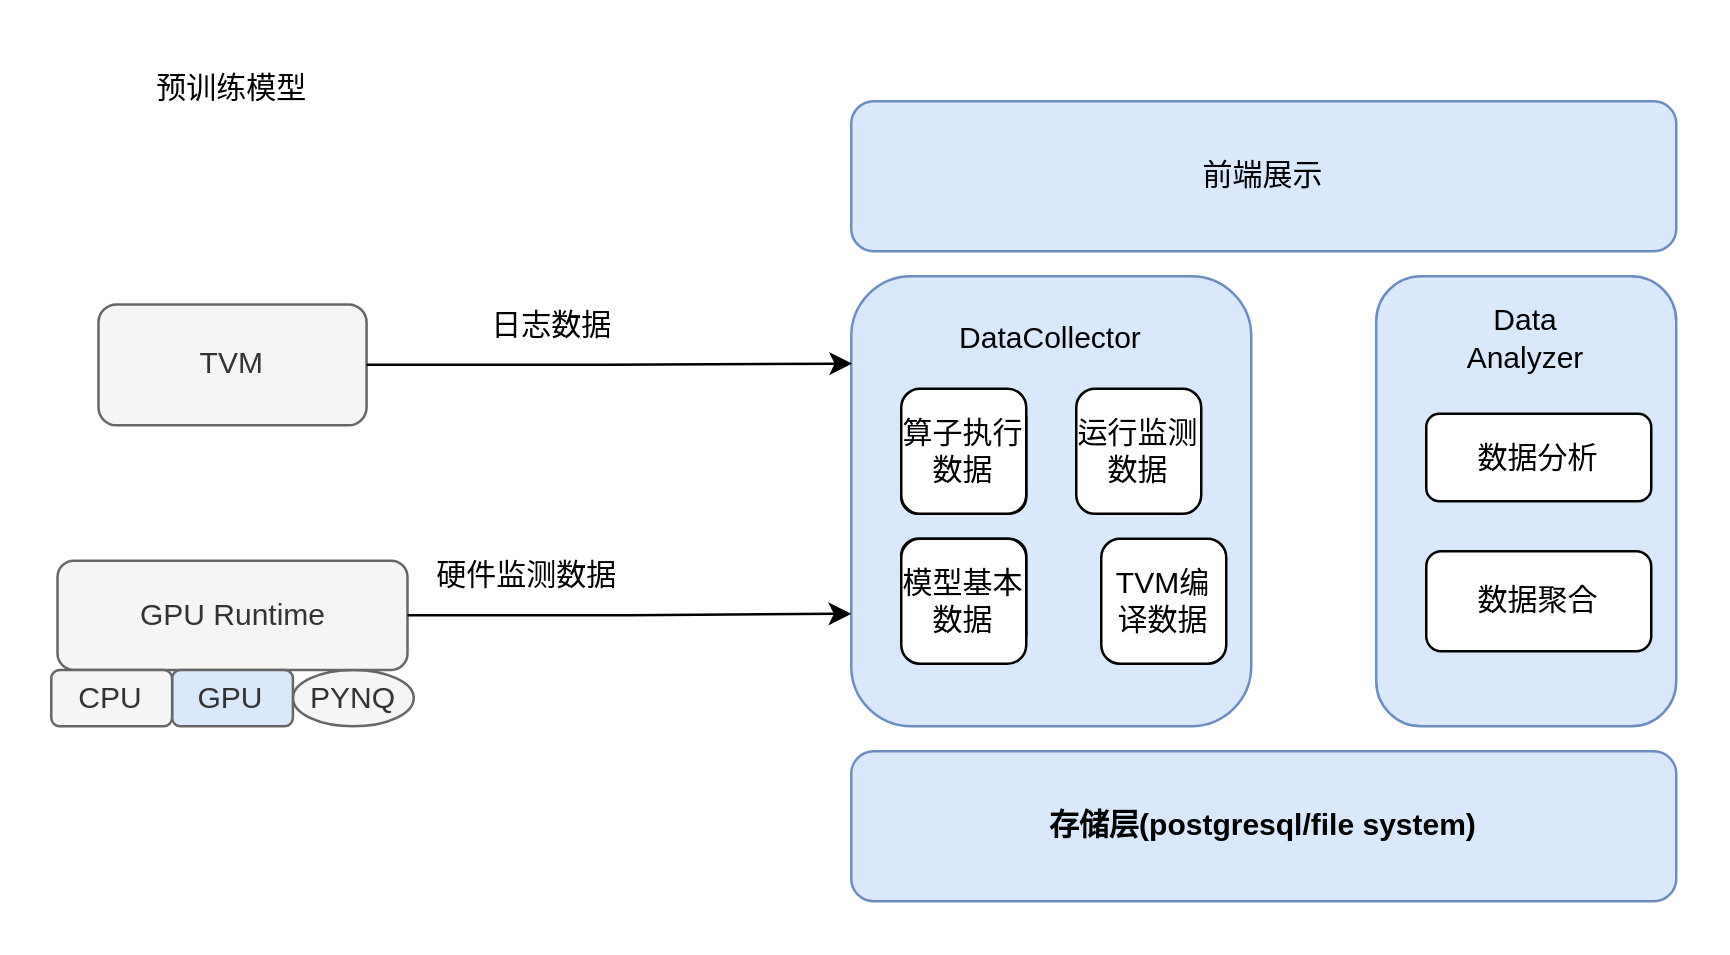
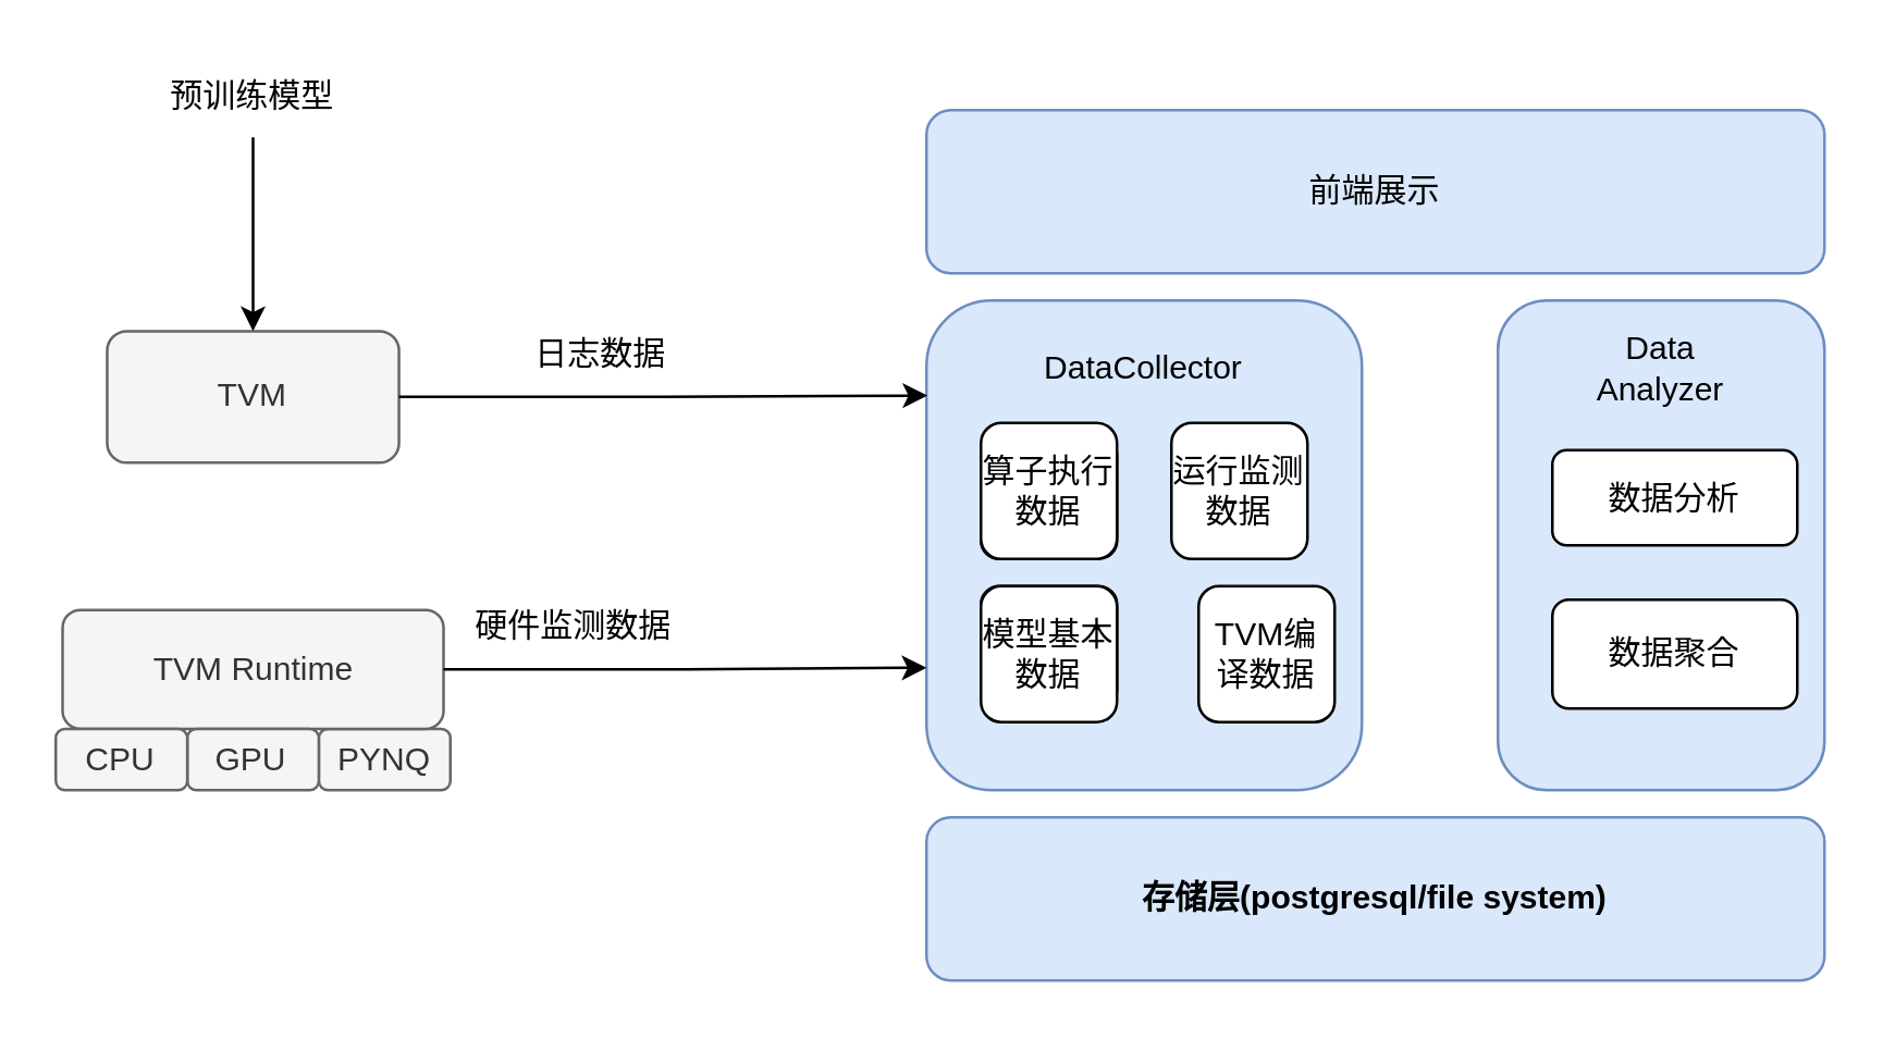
  <mxCell id="0" />
  <mxCell id="1" parent="0" />
  <mxCell id="2" value="" style="rounded=1;whiteSpace=wrap;html=1;fillColor=#dae8fc;strokeColor=#6c8ebf;" vertex="1" parent="1"><mxGeometry x="340" y="110" width="160" height="180" as="geometry" /></mxCell>
  <mxCell id="3" value="算子执行数据" style="rounded=1;whiteSpace=wrap;html=1;" vertex="1" parent="1"><mxGeometry x="360" y="160" width="50" height="45" as="geometry" /></mxCell>
  <mxCell id="4" value="存储层(postgresql/file system)" style="rounded=1;whiteSpace=wrap;html=1;fontStyle=1;fillColor=#dae8fc;strokeColor=#6c8ebf;" vertex="1" parent="1"><mxGeometry x="340" y="300" width="330" height="60" as="geometry" /></mxCell>
  <mxCell id="5" value="DataCollector" style="text;html=1;strokeColor=none;fillColor=none;align=center;verticalAlign=middle;whiteSpace=wrap;rounded=0;" vertex="1" parent="1"><mxGeometry x="380" y="120" width="80" height="30" as="geometry" /></mxCell>
  <mxCell id="6" value="" style="rounded=1;whiteSpace=wrap;html=1;fillColor=#dae8fc;strokeColor=#6c8ebf;" vertex="1" parent="1"><mxGeometry x="550" y="110" width="120" height="180" as="geometry" /></mxCell>
  <mxCell id="7" value="Data&lt;br&gt;Analyzer" style="text;html=1;strokeColor=none;fillColor=none;align=center;verticalAlign=middle;whiteSpace=wrap;rounded=0;" vertex="1" parent="1"><mxGeometry x="580" y="120" width="60" height="30" as="geometry" /></mxCell>
  <mxCell id="8" value="数据分析" style="rounded=1;whiteSpace=wrap;html=1;" vertex="1" parent="1"><mxGeometry x="570" y="165" width="90" height="35" as="geometry" /></mxCell>
  <mxCell id="9" value="数据聚合" style="rounded=1;whiteSpace=wrap;html=1;" vertex="1" parent="1"><mxGeometry x="570" y="220" width="90" height="40" as="geometry" /></mxCell>
  <mxCell id="10" value="前端展示" style="rounded=1;whiteSpace=wrap;html=1;fillColor=#dae8fc;strokeColor=#6c8ebf;" vertex="1" parent="1"><mxGeometry x="340" y="40" width="330" height="60" as="geometry" /></mxCell>
  <mxCell id="11" value="模型基本数据" style="rounded=1;whiteSpace=wrap;html=1;" vertex="1" parent="1"><mxGeometry x="360" y="215" width="50" height="45" as="geometry" /></mxCell>
  <mxCell id="12" value="TVM编译数据" style="rounded=1;whiteSpace=wrap;html=1;" vertex="1" parent="1"><mxGeometry x="440" y="215" width="50" height="50" as="geometry" /></mxCell>
  <mxCell id="13" value="算子执行数据" style="rounded=1;whiteSpace=wrap;html=1;" vertex="1" parent="1"><mxGeometry x="360" y="155" width="50" height="50" as="geometry" /></mxCell>
  <mxCell id="14" value="运行监测数据" style="rounded=1;whiteSpace=wrap;html=1;" vertex="1" parent="1"><mxGeometry x="430" y="155" width="50" height="50" as="geometry" /></mxCell>
  <mxCell id="15" value="模型基本数据" style="rounded=1;whiteSpace=wrap;html=1;" vertex="1" parent="1"><mxGeometry x="360" y="215" width="50" height="50" as="geometry" /></mxCell>
  <mxCell id="16" value="" style="group" vertex="1" connectable="0" parent="1"><mxGeometry x="20" y="20" width="145.01" height="270" as="geometry" /></mxCell>
  <mxCell id="17" value="TVM" style="rounded=1;whiteSpace=wrap;html=1;fillColor=#f5f5f5;strokeColor=#666666;fontColor=#333333;" vertex="1" parent="16"><mxGeometry x="18.886" y="101.25" width="107.24" height="48.375" as="geometry" /></mxCell>
+ <mxCell id="18" style="edgeStyle=orthogonalEdgeStyle;rounded=0;orthogonalLoop=1;jettySize=auto;html=1;" edge="1" parent="16" source="19" target="17"><mxGeometry relative="1" as="geometry" /></mxCell>
  <mxCell id="19" value="预训练模型" style="text;html=1;align=center;verticalAlign=middle;resizable=0;points=[];autosize=1;strokeColor=none;fillColor=none;" vertex="1" parent="16"><mxGeometry x="32.496" width="80" height="30" as="geometry" /></mxCell>
  <mxCell id="20" value="" style="group" vertex="1" connectable="0" parent="16"><mxGeometry x="0.01" y="213.75" width="145.0" height="56.25" as="geometry" /></mxCell>
- <mxCell id="21" value="PYNQ" style="ellipse;whiteSpace=wrap;html=1;fillColor=#f5f5f5;strokeColor=#666666;fontColor=#333333;" vertex="1" parent="20"><mxGeometry x="96.667" y="33.75" width="48.333" height="22.5" as="geometry" /></mxCell>
- <mxCell id="22" value="GPU Runtime" style="rounded=1;whiteSpace=wrap;html=1;fillColor=#f5f5f5;strokeColor=#666666;fontColor=#333333;" vertex="1" parent="20"><mxGeometry x="2.5" y="-10" width="140" height="43.75" as="geometry" /></mxCell>
- <mxCell id="23" value="GPU" style="rounded=1;whiteSpace=wrap;html=1;fillColor=#dae8fc;strokeColor=#666666;fontColor=#333333;" vertex="1" parent="20"><mxGeometry x="48.333" y="33.75" width="48.333" height="22.5" as="geometry" /></mxCell>
+ <mxCell id="21" value="PYNQ" style="rounded=1;whiteSpace=wrap;html=1;fillColor=#f5f5f5;strokeColor=#666666;fontColor=#333333;" vertex="1" parent="20"><mxGeometry x="96.667" y="33.75" width="48.333" height="22.5" as="geometry" /></mxCell>
+ <mxCell id="22" value="TVM Runtime" style="rounded=1;whiteSpace=wrap;html=1;fillColor=#f5f5f5;strokeColor=#666666;fontColor=#333333;" vertex="1" parent="20"><mxGeometry x="2.5" y="-10" width="140" height="43.75" as="geometry" /></mxCell>
+ <mxCell id="23" value="GPU" style="rounded=1;whiteSpace=wrap;html=1;fillColor=#f5f5f5;strokeColor=#666666;fontColor=#333333;" vertex="1" parent="20"><mxGeometry x="48.333" y="33.75" width="48.333" height="22.5" as="geometry" /></mxCell>
  <mxCell id="24" value="CPU" style="rounded=1;whiteSpace=wrap;html=1;fillColor=#f5f5f5;strokeColor=#666666;fontColor=#333333;" vertex="1" parent="20"><mxGeometry y="33.75" width="48.333" height="22.5" as="geometry" /></mxCell>
  <mxCell id="25" style="edgeStyle=orthogonalEdgeStyle;rounded=0;orthogonalLoop=1;jettySize=auto;html=1;exitX=1;exitY=0.5;exitDx=0;exitDy=0;entryX=0.002;entryY=0.194;entryDx=0;entryDy=0;entryPerimeter=0;" edge="1" parent="1" source="17" target="2"><mxGeometry relative="1" as="geometry" /></mxCell>
  <mxCell id="26" style="edgeStyle=orthogonalEdgeStyle;rounded=0;orthogonalLoop=1;jettySize=auto;html=1;exitX=1;exitY=0.5;exitDx=0;exitDy=0;entryX=0;entryY=0.75;entryDx=0;entryDy=0;" edge="1" parent="1" source="22" target="2"><mxGeometry relative="1" as="geometry" /></mxCell>
  <mxCell id="27" value="日志数据" style="text;html=1;align=center;verticalAlign=middle;resizable=0;points=[];autosize=1;strokeColor=none;fillColor=none;" vertex="1" parent="1"><mxGeometry x="185" y="115" width="70" height="30" as="geometry" /></mxCell>
  <mxCell id="28" value="硬件监测数据" style="text;html=1;align=center;verticalAlign=middle;resizable=0;points=[];autosize=1;strokeColor=none;fillColor=none;" vertex="1" parent="1"><mxGeometry x="160" y="215" width="100" height="30" as="geometry" /></mxCell>
